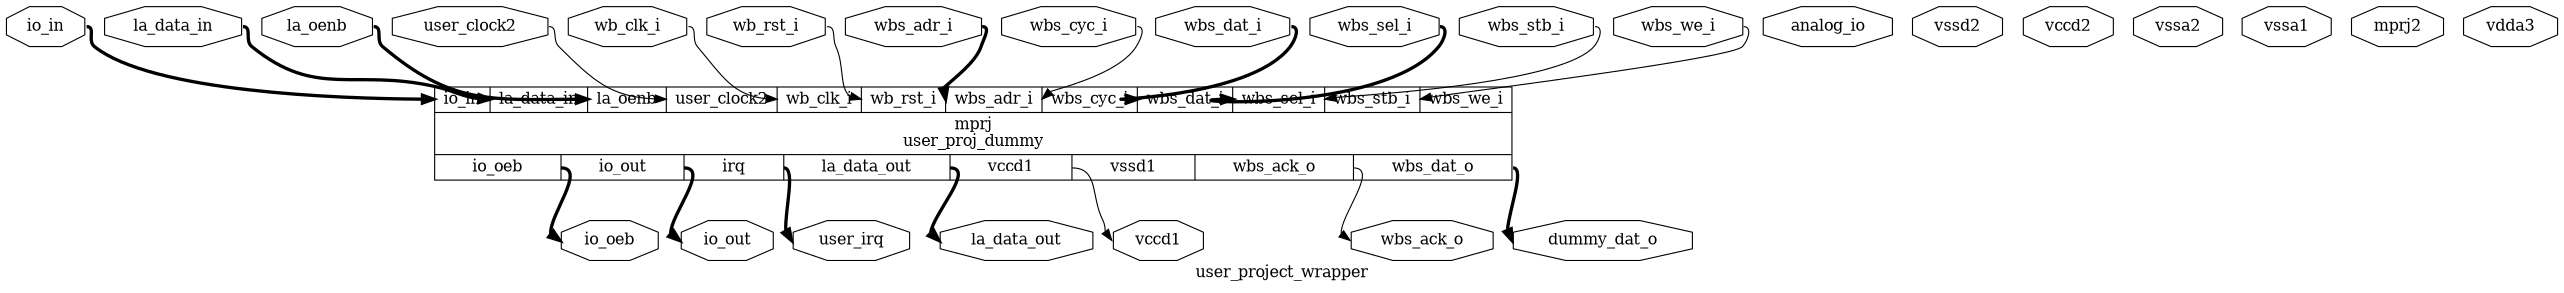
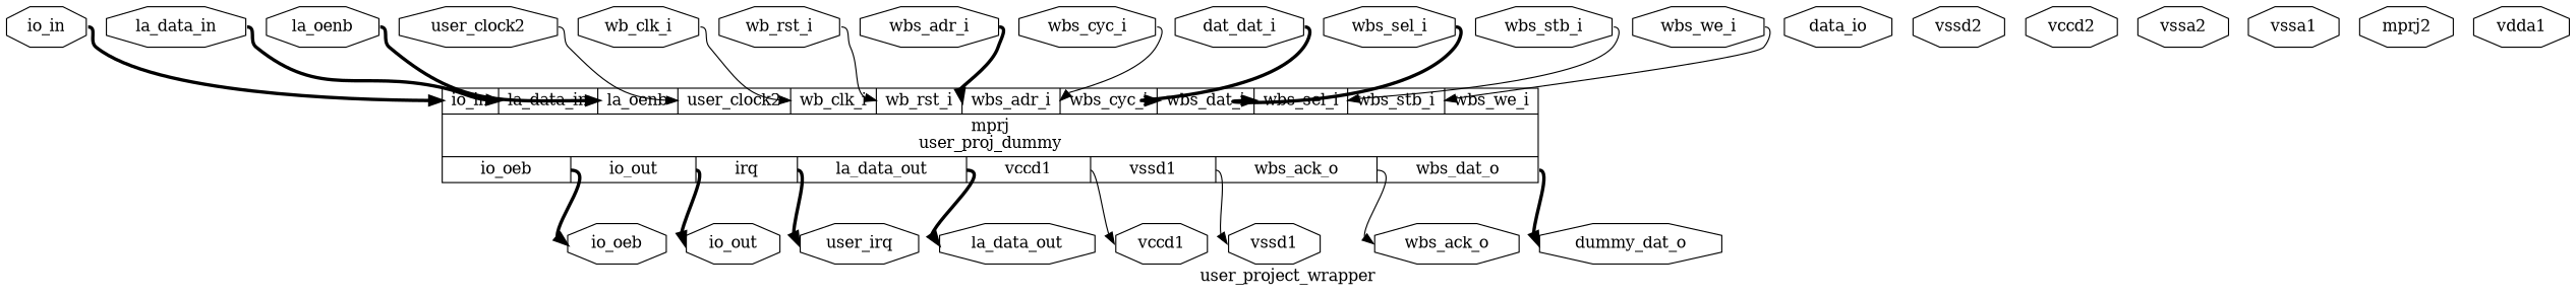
  digraph {
    label=user_project_wrapper
    rankdir=TB
    remincross=true
    node [color=black fontcolor=black shape=octagon]
    edge [color=black headport=w tailport=e style="setlinewidth(3)"]
    n1 [label=user_irq]
    n2 [label=user_clock2]
    n3 [label="{{<p6> io_in|<p9> la_data_in|<p7> la_oenb|<p2> user_clock2|<p19> wb_clk_i|<p18> wb_rst_i|<p12> wbs_adr_i|<p16> wbs_cyc_i|<p13> wbs_dat_i|<p14> wbs_sel_i|<p17> wbs_stb_i|<p15> wbs_we_i}|mprj\nuser_proj_dummy|{<p4> io_oeb|<p5> io_out|<p28> irq|<p8> la_data_out|<p23> vccd1|<p21> vssd1|<p11> wbs_ack_o|<p10> wbs_dat_o}}" shape=record color="" fontcolor=""]
    n4 [label=io_oeb]
    n5 [label=io_out]
    n6 [label=la_data_out]
    n7 [label=dummy_dat_o]
    n8 [label=wbs_ack_o]
+   n9 [label=vssd1]
    n10 [label=vccd1]
-   n11 [label=analog_io]
+   n11 [label=data_io]
    n12 [label=io_in]
    n13 [label=la_oenb]
    n14 [label=la_data_in]
    n15 [label=wbs_adr_i]
-   n16 [label=wbs_dat_i]
+   n16 [label=dat_dat_i]
    n17 [label=wbs_sel_i]
    n18 [label=wbs_we_i]
    n19 [label=wbs_cyc_i]
    n20 [label=wbs_stb_i]
    n21 [label=wb_rst_i]
    n22 [label=wb_clk_i]
    n23 [label=vssd2]
    n24 [label=vccd2]
    n25 [label=vssa2]
    n26 [label=vssa1]
    n27 [label=mprj2]
-   n28 [label=vdda3]
+   n28 [label=vdda1]
    n2 -> n3 [headport="p2:w" style=""]
    n3 -> n1 [tailport="p28:e"]
    n3 -> n4 [tailport="p4:e"]
    n3 -> n5 [tailport="p5:e"]
    n3 -> n6 [tailport="p8:e"]
    n3 -> n7 [tailport="p10:e"]
    n3 -> n8 [tailport="p11:e" style=""]
+   n3 -> n9 [tailport="p21:e" style=""]
    n3 -> n10 [tailport="p23:e" style=""]
    n12 -> n3 [headport="p6:w"]
    n13 -> n3 [headport="p7:w"]
    n14 -> n3 [headport="p9:w"]
    n15 -> n3 [headport="p12:w"]
    n16 -> n3 [headport="p13:w"]
    n17 -> n3 [headport="p14:w"]
    n18 -> n3 [headport="p15:w" style=""]
    n19 -> n3 [headport="p16:w" style=""]
    n20 -> n3 [headport="p17:w" style=""]
    n21 -> n3 [headport="p18:w" style=""]
    n22 -> n3 [headport="p19:w" style=""]
  }
